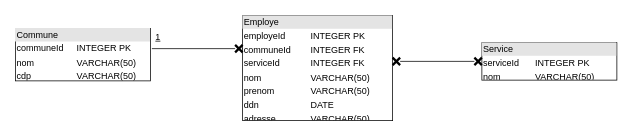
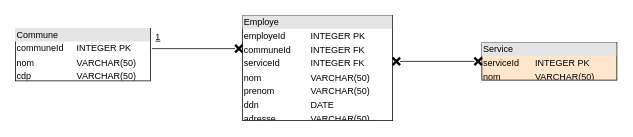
  <mxCell id="0" />
  <mxCell id="1" parent="0" />
  <mxCell id="2" value="&lt;div style=&quot;box-sizing:border-box;width:100%;background:#e4e4e4;padding:2px;&quot;&gt;Commune&lt;/div&gt;&lt;table style=&quot;width:100%;font-size:1em;&quot; cellpadding=&quot;2&quot; cellspacing=&quot;0&quot;&gt;&lt;tbody&gt;&lt;tr&gt;&lt;td&gt;communeId&lt;/td&gt;&lt;td&gt;INTEGER PK&lt;/td&gt;&lt;/tr&gt;&lt;tr&gt;&lt;td&gt;nom&lt;/td&gt;&lt;td&gt;VARCHAR(50)&lt;/td&gt;&lt;/tr&gt;&lt;tr&gt;&lt;td&gt;cdp&lt;/td&gt;&lt;td&gt;VARCHAR(50)&lt;/td&gt;&lt;/tr&gt;&lt;/tbody&gt;&lt;/table&gt;" style="verticalAlign=top;align=left;overflow=fill;html=1;" parent="1" vertex="1"><mxGeometry x="20" y="37" width="180" height="70" as="geometry" /></mxCell>
  <mxCell id="3" value="&lt;div style=&quot;box-sizing:border-box;width:100%;background:#e4e4e4;padding:2px;&quot;&gt;Employe&lt;/div&gt;&lt;table style=&quot;width:100%;font-size:1em;&quot; cellpadding=&quot;2&quot; cellspacing=&quot;0&quot;&gt;&lt;tbody&gt;&lt;tr&gt;&lt;td&gt;employeId&lt;/td&gt;&lt;td&gt;INTEGER PK&lt;/td&gt;&lt;/tr&gt;&lt;tr&gt;&lt;td&gt;communeId&lt;/td&gt;&lt;td&gt;INTEGER FK&lt;/td&gt;&lt;/tr&gt;&lt;tr&gt;&lt;td&gt;serviceId&lt;/td&gt;&lt;td&gt;INTEGER FK&lt;/td&gt;&lt;/tr&gt;&lt;tr&gt;&lt;td&gt;nom&lt;/td&gt;&lt;td&gt;VARCHAR(50)&lt;/td&gt;&lt;/tr&gt;&lt;tr&gt;&lt;td&gt;prenom&lt;/td&gt;&lt;td&gt;VARCHAR(50)&lt;/td&gt;&lt;/tr&gt;&lt;tr&gt;&lt;td&gt;ddn&lt;/td&gt;&lt;td&gt;DATE&lt;/td&gt;&lt;/tr&gt;&lt;tr&gt;&lt;td&gt;adresse&lt;/td&gt;&lt;td&gt;VARCHAR(50)&lt;/td&gt;&lt;/tr&gt;&lt;/tbody&gt;&lt;/table&gt;" style="verticalAlign=top;align=left;overflow=fill;html=1;" parent="1" vertex="1"><mxGeometry x="323" y="20" width="200" height="140" as="geometry" /></mxCell>
- <mxCell id="4" value="&lt;div style=&quot;box-sizing:border-box;width:100%;background:#e4e4e4;padding:2px;&quot;&gt;Service&lt;/div&gt;&lt;table style=&quot;width:100%;font-size:1em;&quot; cellpadding=&quot;2&quot; cellspacing=&quot;0&quot;&gt;&lt;tbody&gt;&lt;tr&gt;&lt;td&gt;serviceId&lt;/td&gt;&lt;td&gt;INTEGER PK&lt;/td&gt;&lt;/tr&gt;&lt;tr&gt;&lt;td&gt;nom&lt;/td&gt;&lt;td&gt;VARCHAR(50)&lt;/td&gt;&lt;/tr&gt;&lt;/tbody&gt;&lt;/table&gt;" style="verticalAlign=top;align=left;overflow=fill;html=1;" parent="1" vertex="1"><mxGeometry x="642" y="56" width="180" height="50" as="geometry" /></mxCell>
+ <mxCell id="4" value="&lt;div style=&quot;box-sizing:border-box;width:100%;background:#e4e4e4;padding:2px;&quot;&gt;Service&lt;/div&gt;&lt;table style=&quot;width:100%;font-size:1em;&quot; cellpadding=&quot;2&quot; cellspacing=&quot;0&quot;&gt;&lt;tbody&gt;&lt;tr&gt;&lt;td&gt;serviceId&lt;/td&gt;&lt;td&gt;INTEGER PK&lt;/td&gt;&lt;/tr&gt;&lt;tr&gt;&lt;td&gt;nom&lt;/td&gt;&lt;td&gt;VARCHAR(50)&lt;/td&gt;&lt;/tr&gt;&lt;/tbody&gt;&lt;/table&gt;" style="verticalAlign=top;align=left;overflow=fill;html=1;fillColor=#ffe6cc;" parent="1" vertex="1"><mxGeometry x="642" y="56" width="180" height="50" as="geometry" /></mxCell>
  <mxCell id="5" value="" style="endArrow=none;html=1;rounded=0;startArrow=none;" parent="1" source="11" edge="1"><mxGeometry width="50" height="50" relative="1" as="geometry"><mxPoint x="202" y="64" as="sourcePoint" /><mxPoint x="322" y="64" as="targetPoint" /></mxGeometry></mxCell>
  <mxCell id="6" value="" style="endArrow=none;html=1;rounded=0;startArrow=none;" parent="1" source="7" edge="1"><mxGeometry width="50" height="50" relative="1" as="geometry"><mxPoint x="523" y="81.41" as="sourcePoint" /><mxPoint x="642" y="81" as="targetPoint" /></mxGeometry></mxCell>
  <mxCell id="7" value="" style="shape=umlDestroy;whiteSpace=wrap;html=1;strokeWidth=3;" parent="1" vertex="1"><mxGeometry x="632" y="76" width="10" height="10" as="geometry" /></mxCell>
  <mxCell id="8" value="" style="endArrow=none;html=1;rounded=0;startArrow=none;" parent="1" source="9" target="7" edge="1"><mxGeometry width="50" height="50" relative="1" as="geometry"><mxPoint x="523" y="81.41" as="sourcePoint" /><mxPoint x="642" y="81" as="targetPoint" /></mxGeometry></mxCell>
  <mxCell id="9" value="" style="shape=umlDestroy;whiteSpace=wrap;html=1;strokeWidth=3;" parent="1" vertex="1"><mxGeometry x="523" y="76" width="10" height="10" as="geometry" /></mxCell>
  <mxCell id="10" value="" style="endArrow=none;html=1;rounded=0;" parent="1" target="9" edge="1"><mxGeometry width="50" height="50" relative="1" as="geometry"><mxPoint x="523" y="81.41" as="sourcePoint" /><mxPoint x="632" y="81.018" as="targetPoint" /></mxGeometry></mxCell>
  <mxCell id="11" value="" style="shape=umlDestroy;whiteSpace=wrap;html=1;strokeWidth=3;" parent="1" vertex="1"><mxGeometry x="313" y="59" width="10" height="10" as="geometry" /></mxCell>
  <mxCell id="12" value="" style="endArrow=none;html=1;rounded=0;" parent="1" target="11" edge="1"><mxGeometry width="50" height="50" relative="1" as="geometry"><mxPoint x="202" y="64" as="sourcePoint" /><mxPoint x="322" y="64" as="targetPoint" /></mxGeometry></mxCell>
  <mxCell id="13" value="&lt;u&gt;1&lt;/u&gt;" style="text;html=1;align=center;verticalAlign=middle;resizable=0;points=[];autosize=1;strokeColor=none;fillColor=none;" parent="1" vertex="1"><mxGeometry x="200" y="39" width="20" height="20" as="geometry" /></mxCell>
